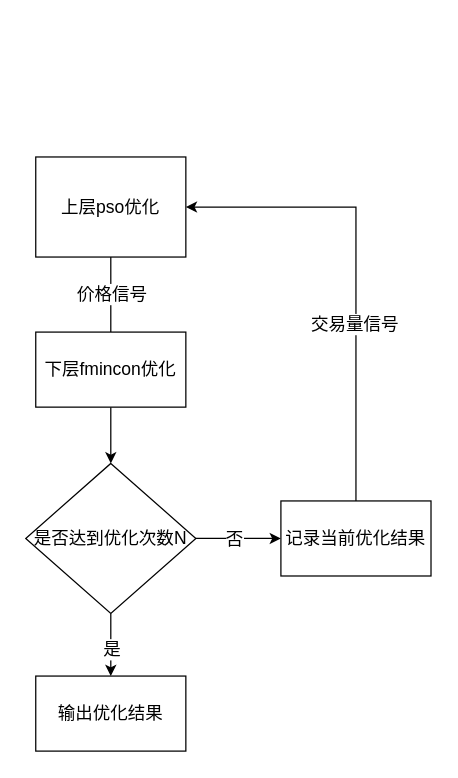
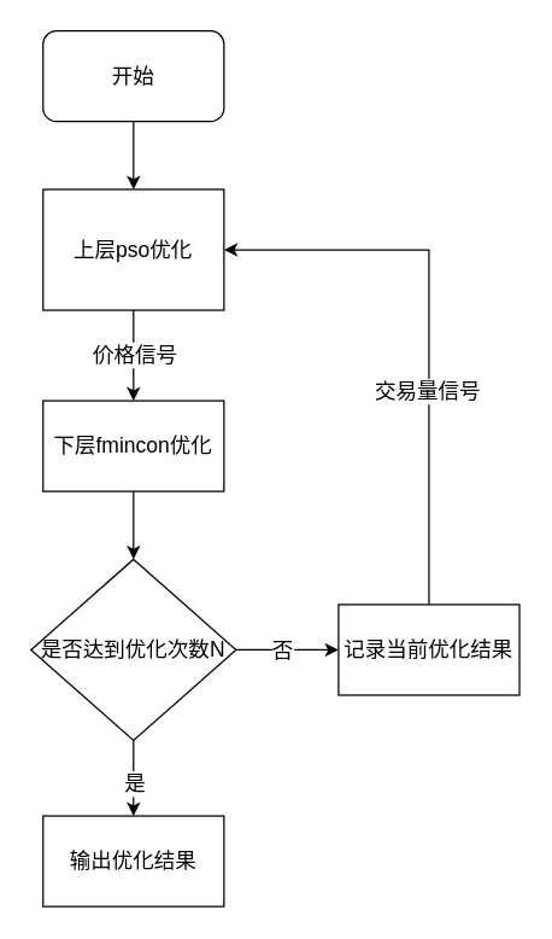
  <mxCell id="0" />
  <mxCell id="1" parent="0" />
- <mxCell id="4" value="" style="edgeStyle=orthogonalEdgeStyle;rounded=0;orthogonalLoop=1;jettySize=auto;html=1;fontSize=14;endArrow=none;" edge="1" parent="1" source="6" target="8"><mxGeometry relative="1" as="geometry" /></mxCell>
+ <mxCell id="2" style="edgeStyle=orthogonalEdgeStyle;rounded=0;orthogonalLoop=1;jettySize=auto;html=1;exitX=0.5;exitY=1;exitDx=0;exitDy=0;entryX=0.5;entryY=0;entryDx=0;entryDy=0;fontSize=14;" edge="1" parent="1" source="3" target="6"><mxGeometry relative="1" as="geometry" /></mxCell>
+ <mxCell id="3" value="开始" style="rounded=1;whiteSpace=wrap;html=1;fontSize=14;" vertex="1" parent="1"><mxGeometry x="28" y="20" width="120" height="60" as="geometry" /></mxCell>
+ <mxCell id="4" value="" style="edgeStyle=orthogonalEdgeStyle;rounded=0;orthogonalLoop=1;jettySize=auto;html=1;fontSize=14;" edge="1" parent="1" source="6" target="8"><mxGeometry relative="1" as="geometry" /></mxCell>
  <mxCell id="5" value="价格信号" style="edgeLabel;html=1;align=center;verticalAlign=middle;resizable=0;points=[];fontSize=14;" vertex="1" connectable="0" parent="4"><mxGeometry x="-0.05" relative="1" as="geometry"><mxPoint as="offset" /></mxGeometry></mxCell>
  <mxCell id="6" value="上层pso优化" style="rounded=0;whiteSpace=wrap;html=1;fontSize=14;" vertex="1" parent="1"><mxGeometry x="28" y="125" width="120" height="80" as="geometry" /></mxCell>
  <mxCell id="7" value="" style="edgeStyle=orthogonalEdgeStyle;rounded=0;orthogonalLoop=1;jettySize=auto;html=1;fontSize=14;" edge="1" parent="1" source="8" target="13"><mxGeometry relative="1" as="geometry" /></mxCell>
  <mxCell id="8" value="下层fmincon优化" style="rounded=0;whiteSpace=wrap;html=1;fontSize=14;" vertex="1" parent="1"><mxGeometry x="28" y="265" width="120" height="60" as="geometry" /></mxCell>
  <mxCell id="9" value="" style="edgeStyle=orthogonalEdgeStyle;rounded=0;orthogonalLoop=1;jettySize=auto;html=1;fontSize=14;" edge="1" parent="1" source="13" target="14"><mxGeometry relative="1" as="geometry" /></mxCell>
  <mxCell id="10" value="是" style="edgeLabel;html=1;align=center;verticalAlign=middle;resizable=0;points=[];fontSize=14;" vertex="1" connectable="0" parent="9"><mxGeometry x="0.1" relative="1" as="geometry"><mxPoint as="offset" /></mxGeometry></mxCell>
  <mxCell id="11" value="" style="edgeStyle=orthogonalEdgeStyle;rounded=0;orthogonalLoop=1;jettySize=auto;html=1;fontSize=14;" edge="1" parent="1" source="13" target="17"><mxGeometry relative="1" as="geometry" /></mxCell>
  <mxCell id="12" value="否" style="edgeLabel;html=1;align=center;verticalAlign=middle;resizable=0;points=[];fontSize=14;" vertex="1" connectable="0" parent="11"><mxGeometry x="-0.114" relative="1" as="geometry"><mxPoint as="offset" /></mxGeometry></mxCell>
  <mxCell id="13" value="是否达到优化次数N" style="rhombus;whiteSpace=wrap;html=1;rounded=0;fontSize=14;" vertex="1" parent="1"><mxGeometry x="20" y="370" width="136" height="120" as="geometry" /></mxCell>
  <mxCell id="14" value="输出优化结果" style="whiteSpace=wrap;html=1;rounded=0;fontSize=14;" vertex="1" parent="1"><mxGeometry x="28" y="540" width="120" height="60" as="geometry" /></mxCell>
  <mxCell id="15" style="edgeStyle=orthogonalEdgeStyle;rounded=0;orthogonalLoop=1;jettySize=auto;html=1;exitX=0.5;exitY=0;exitDx=0;exitDy=0;entryX=1;entryY=0.5;entryDx=0;entryDy=0;fontSize=14;" edge="1" parent="1" source="17" target="6"><mxGeometry relative="1" as="geometry" /></mxCell>
  <mxCell id="16" value="交易量信号" style="edgeLabel;html=1;align=center;verticalAlign=middle;resizable=0;points=[];fontSize=14;" vertex="1" connectable="0" parent="15"><mxGeometry x="-0.237" y="2" relative="1" as="geometry"><mxPoint as="offset" /></mxGeometry></mxCell>
  <mxCell id="17" value="记录当前优化结果" style="whiteSpace=wrap;html=1;rounded=0;fontSize=14;" vertex="1" parent="1"><mxGeometry x="224" y="400" width="120" height="60" as="geometry" /></mxCell>
